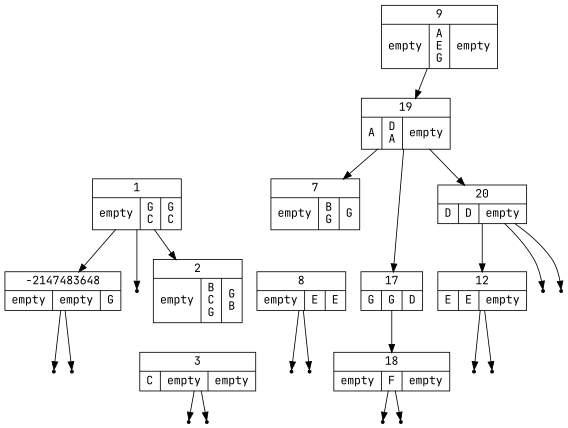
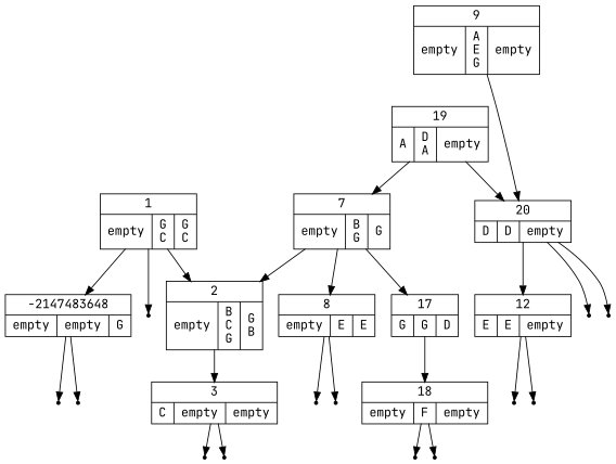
  digraph {
    fontname="JetBrains Mono"
    node [fontname="JetBrains Mono" shape=point]
    edge [fontname="JetBrains Mono"]
    n1 [label="{<key> 9|{empty|A\nE\nG|empty}}" shape=record]
    n2 [label="{<key> 19|{A|D\nA|empty}}" shape=record]
    n3 [label="{<key> 7|{empty|B\nG|G}}" shape=record]
    n4 [label="{<key> 2|{empty|B\nC\nG|G\nB}}" shape=record]
    n5 [label="{<key> 8|{empty|E|E}}" shape=record]
    n6 [label="{<key> 17|{G|G|D}}" shape=record]
    n7 [label="{<key> 20|{D|D|empty}}" shape=record]
    n8 [label="{<key> 3|{C|empty|empty}}" shape=record]
    leaf5
    leaf6
    n11 [label="{<key> 1|{empty|G\nC|G\nC}}" shape=record]
    n12 [label="{<key> -2147483648|{empty|empty|G}}" shape=record]
    leaf2
    leaf3
    leaf4
    leaf0
    leaf1
    n18 [label="{<key> 18|{empty|F|empty}}" shape=record]
    n19 [label="{<key> 12|{E|E|empty}}" shape=record]
    leaf11
    leaf12
    leaf7
    leaf8
    leaf9
    leaf10
-   n1 -> n2
+   n1 -> n7
    n2 -> n3
-   n2 -> n6
+   n3 -> n6
    n2 -> n7
+   n3 -> n4
+   n3 -> n5
+   n4 -> n8
    n5 -> leaf5 [tailport=left]
    n5 -> leaf6 [tailport=right]
    n6 -> n18
    n7 -> n19
    n7 -> leaf11 [tailport=left]
    n7 -> leaf12 [tailport=right]
    n8 -> leaf3 [tailport=left]
    n8 -> leaf4 [tailport=right]
    n11 -> n4
    n11 -> n12
    n11 -> leaf2 [tailport=right]
    n12 -> leaf0 [tailport=left]
    n12 -> leaf1 [tailport=right]
    n18 -> leaf9 [tailport=left]
    n18 -> leaf10 [tailport=right]
    n19 -> leaf7 [tailport=left]
    n19 -> leaf8 [tailport=right]
  }
